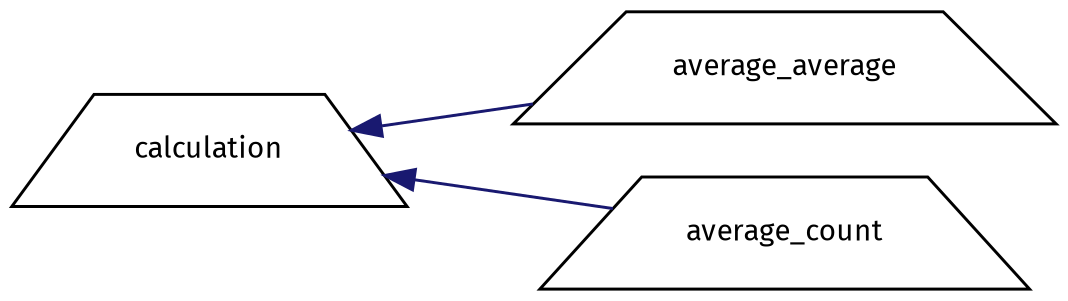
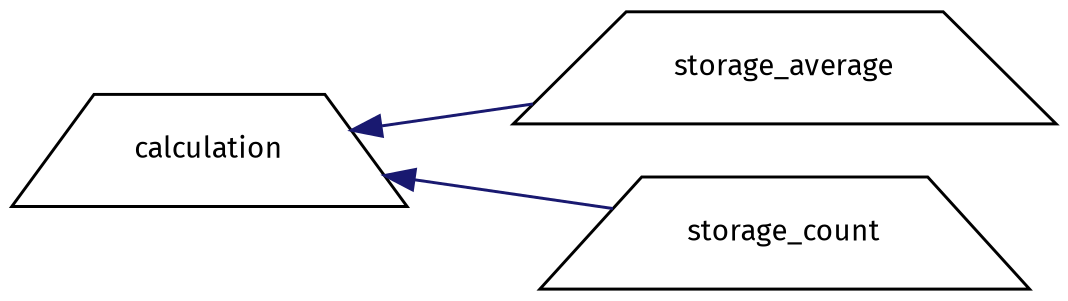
  digraph {
    fontname="Fira Sans"
    rankdir=LR
    node [color=black fillcolor=white fontname="Fira Sans" fontsize=10 shape=trapezium style=filled]
    edge [color=midnightblue dir=back fontname="Fira Sans" fontsize=10 labelfontname=Helvetica labelfontsize=10 style=solid]
    n1 [height=0.2 label=calculation width=0.4]
-   n2 [height=0.2 label=average_average width=0.4]
-   n3 [height=0.2 label=average_count width=0.4]
+   n2 [height=0.2 label=storage_average width=0.4]
+   n3 [height=0.2 label=storage_count width=0.4]
    n1 -> n2
    n1 -> n3
  }
